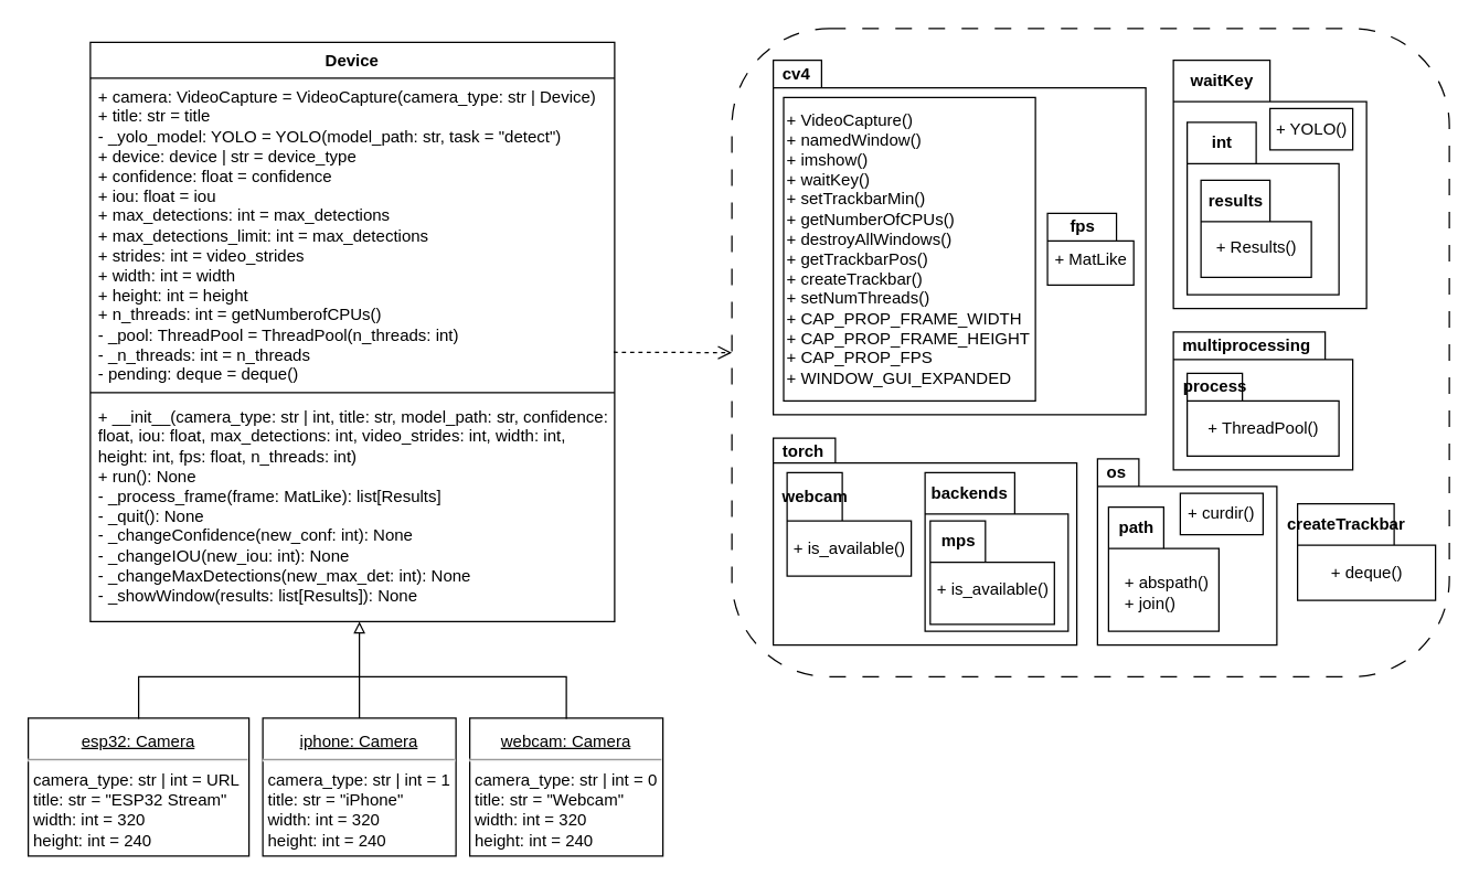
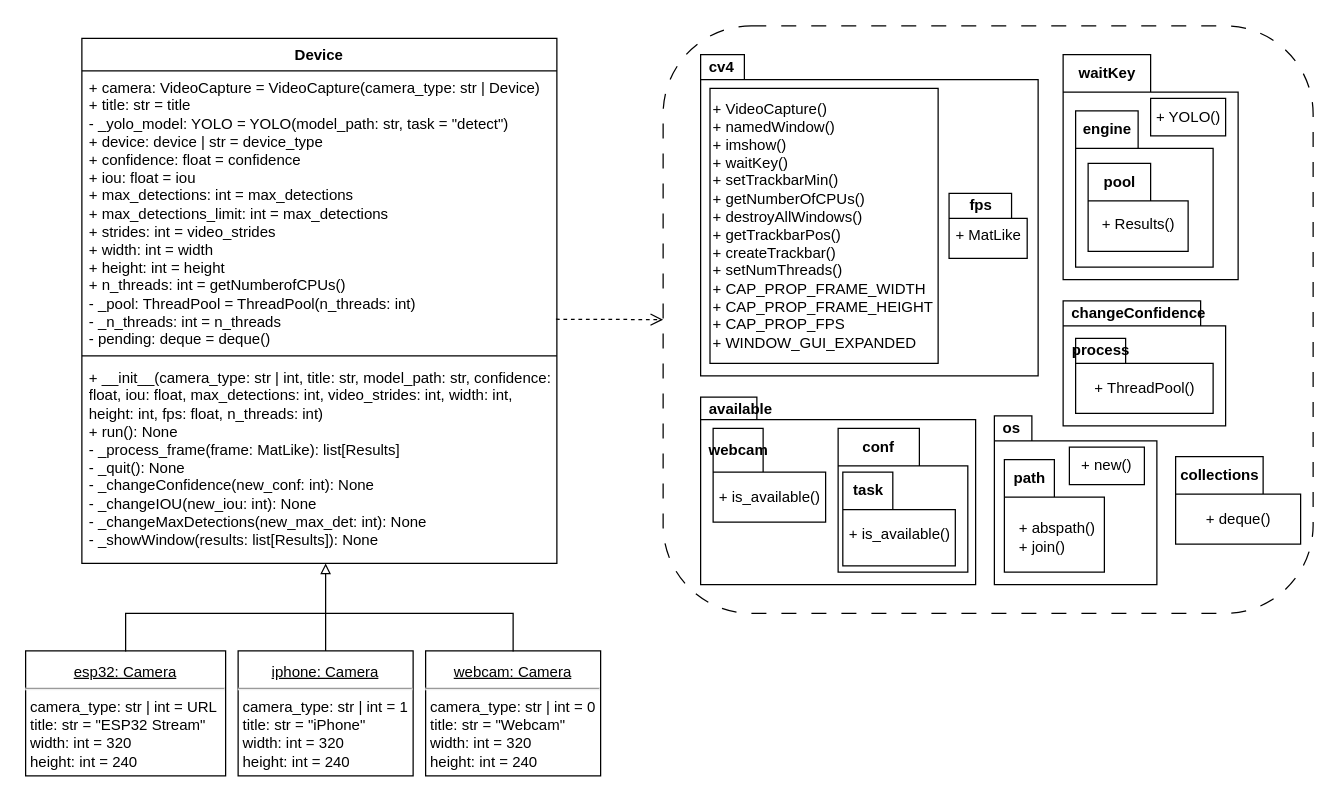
  <mxCell id="0" />
  <mxCell id="1" parent="0" />
  <mxCell id="2" value="" style="rounded=1;whiteSpace=wrap;html=1;fillColor=none;dashed=1;dashPattern=12 12;fontColor=#000000;strokeColor=#000000;" parent="1" vertex="1"><mxGeometry x="530" y="20" width="520" height="470" as="geometry" /></mxCell>
  <mxCell id="3" value="Device" style="swimlane;fontStyle=1;align=center;verticalAlign=top;childLayout=stackLayout;horizontal=1;startSize=26;horizontalStack=0;resizeParent=1;resizeParentMax=0;resizeLast=0;collapsible=1;marginBottom=0;whiteSpace=wrap;html=1;labelBackgroundColor=none;strokeColor=#000000;fillColor=none;fontColor=#000000;" parent="1" vertex="1"><mxGeometry x="65" y="30" width="380" height="420" as="geometry" /></mxCell>
  <mxCell id="4" value="&lt;div&gt;+ camera: VideoCapture = VideoCapture(camera_type: str | Device)&lt;br&gt;&lt;/div&gt;&lt;div&gt;+ title: str = title&lt;/div&gt;&lt;div&gt;- _yolo_model: YOLO = YOLO(model_path: str, task = &quot;detect&quot;)&lt;br&gt;&lt;/div&gt;&lt;div&gt;+ device: device | str = device_type&lt;/div&gt;&lt;div&gt;+ confidence: float = confidence&lt;/div&gt;&lt;div&gt;+ iou: float = iou&lt;/div&gt;&lt;div&gt;+ max_detections: int = max_detections&lt;/div&gt;&lt;div&gt;+ max_detections_limit: int = max_detections&lt;br&gt;&lt;/div&gt;&lt;div&gt;+ strides: int = video_strides&lt;/div&gt;&lt;div&gt;+ width: int = width&lt;/div&gt;&lt;div&gt;+ height: int = height&lt;/div&gt;&lt;div&gt;&lt;span style=&quot;&quot;&gt;+ n_threads: int = getNumberofCPUs()&lt;/span&gt;&lt;br&gt;&lt;/div&gt;&lt;div&gt;- _pool: ThreadPool = ThreadPool(n_threads: int)&lt;/div&gt;&lt;div&gt;- _n_threads: int = n_threads&lt;/div&gt;&lt;div&gt;- pending: deque = deque()&lt;br&gt;&lt;/div&gt;" style="text;strokeColor=none;fillColor=none;align=left;verticalAlign=top;spacingLeft=4;spacingRight=4;overflow=hidden;rotatable=0;points=[[0,0.5],[1,0.5]];portConstraint=eastwest;whiteSpace=wrap;html=1;labelBackgroundColor=none;fontColor=#000000;" parent="3" vertex="1"><mxGeometry y="26" width="380" height="224" as="geometry" /></mxCell>
  <mxCell id="5" value="" style="line;strokeWidth=1;fillColor=none;align=left;verticalAlign=middle;spacingTop=-1;spacingLeft=3;spacingRight=3;rotatable=0;labelPosition=right;points=[];portConstraint=eastwest;strokeColor=inherit;" parent="3" vertex="1"><mxGeometry y="250" width="380" height="8" as="geometry" /></mxCell>
  <mxCell id="6" value="&lt;div&gt;+ __init__(camera_type: str | int, title: str, model_path: str, confidence: float, iou: float, max_detections: int, video_strides: int, width: int, height: int, fps: float, n_threads: int)&lt;/div&gt;&lt;div&gt;+ run(): None&lt;br&gt;&lt;/div&gt;&lt;div&gt;- _process_frame(frame: MatLike): list[Results]&lt;br&gt;&lt;/div&gt;&lt;div&gt;- _quit(): None&lt;/div&gt;&lt;div&gt;- _changeConfidence(new_conf: int): None&lt;/div&gt;&lt;div&gt;- _changeIOU(new_iou: int): None&lt;/div&gt;&lt;div&gt;- _changeMaxDetections(new_max_det: int): None&lt;/div&gt;&lt;div&gt;- _showWindow(results: list[Results]): None&lt;br&gt;&lt;/div&gt;" style="text;strokeColor=none;fillColor=none;align=left;verticalAlign=top;spacingLeft=4;spacingRight=4;overflow=hidden;rotatable=0;points=[[0,0.5],[1,0.5]];portConstraint=eastwest;whiteSpace=wrap;html=1;labelBackgroundColor=none;fontColor=#000000;" parent="3" vertex="1"><mxGeometry y="258" width="380" height="162" as="geometry" /></mxCell>
- <mxCell id="7" value="&lt;b&gt;multiprocessing&lt;/b&gt;" style="shape=folder;xSize=90;align=left;spacingLeft=10;align=left;verticalAlign=top;spacingLeft=5;spacingTop=-4;tabWidth=110;tabHeight=20;tabPosition=left;html=1;recursiveResize=0;fontColor=#000000;fillColor=none;strokeColor=#000000;" parent="1" vertex="1"><mxGeometry x="850" y="240" width="130" height="100" as="geometry" /></mxCell>
- <mxCell id="8" value="&lt;b&gt;torch&lt;/b&gt;" style="shape=folder;xSize=90;align=left;spacingLeft=10;align=left;verticalAlign=top;spacingLeft=5;spacingTop=-4;tabWidth=45;tabHeight=18;tabPosition=left;html=1;recursiveResize=0;fontColor=#000000;fillColor=none;strokeColor=#000000;" parent="1" vertex="1"><mxGeometry x="560" y="317" width="220" height="150" as="geometry" /></mxCell>
- <mxCell id="9" value="backends" style="shape=folder;fontStyle=1;tabWidth=65;tabHeight=30;tabPosition=left;html=1;boundedLbl=1;labelInHeader=1;container=1;collapsible=0;recursiveResize=0;fillColor=none;fontColor=#000000;strokeColor=#000000;" parent="8" vertex="1"><mxGeometry x="110" y="25" width="103.75" height="115" as="geometry" /></mxCell>
- <mxCell id="10" value="mps" style="shape=folder;fontStyle=1;tabWidth=40;tabHeight=30;tabPosition=left;html=1;boundedLbl=1;labelInHeader=1;container=1;collapsible=0;fillColor=none;fontColor=#000000;strokeColor=#000000;" parent="9" vertex="1"><mxGeometry x="3.75" y="35" width="90" height="75" as="geometry" /></mxCell>
+ <mxCell id="7" value="&lt;b&gt;changeConfidence&lt;/b&gt;" style="shape=folder;xSize=90;align=left;spacingLeft=10;align=left;verticalAlign=top;spacingLeft=5;spacingTop=-4;tabWidth=110;tabHeight=20;tabPosition=left;html=1;recursiveResize=0;fontColor=#000000;fillColor=none;strokeColor=#000000;" parent="1" vertex="1"><mxGeometry x="850" y="240" width="130" height="100" as="geometry" /></mxCell>
+ <mxCell id="8" value="&lt;b&gt;available&lt;/b&gt;" style="shape=folder;xSize=90;align=left;spacingLeft=10;align=left;verticalAlign=top;spacingLeft=5;spacingTop=-4;tabWidth=45;tabHeight=18;tabPosition=left;html=1;recursiveResize=0;fontColor=#000000;fillColor=none;strokeColor=#000000;" parent="1" vertex="1"><mxGeometry x="560" y="317" width="220" height="150" as="geometry" /></mxCell>
+ <mxCell id="9" value="conf" style="shape=folder;fontStyle=1;tabWidth=65;tabHeight=30;tabPosition=left;html=1;boundedLbl=1;labelInHeader=1;container=1;collapsible=0;recursiveResize=0;fillColor=none;fontColor=#000000;strokeColor=#000000;" parent="8" vertex="1"><mxGeometry x="110" y="25" width="103.75" height="115" as="geometry" /></mxCell>
+ <mxCell id="10" value="task" style="shape=folder;fontStyle=1;tabWidth=40;tabHeight=30;tabPosition=left;html=1;boundedLbl=1;labelInHeader=1;container=1;collapsible=0;fillColor=none;fontColor=#000000;strokeColor=#000000;" parent="9" vertex="1"><mxGeometry x="3.75" y="35" width="90" height="75" as="geometry" /></mxCell>
  <mxCell id="11" value="&lt;span style=&quot;text-align: left;&quot;&gt;+&amp;nbsp;&lt;/span&gt;is_available()" style="html=1;strokeColor=none;resizeWidth=1;resizeHeight=1;fillColor=none;part=1;connectable=0;allowArrows=0;deletable=0;fontColor=#000000;" parent="10" vertex="1"><mxGeometry width="90" height="40" relative="1" as="geometry"><mxPoint y="30" as="offset" /></mxGeometry></mxCell>
  <mxCell id="12" value="webcam" style="shape=folder;fontStyle=1;tabWidth=40;tabHeight=35;tabPosition=left;html=1;boundedLbl=1;labelInHeader=1;container=1;collapsible=0;fillColor=none;fontColor=#000000;strokeColor=#000000;" parent="8" vertex="1"><mxGeometry x="10" y="25" width="90" height="75" as="geometry" /></mxCell>
  <mxCell id="13" value="&lt;span style=&quot;text-align: left;&quot;&gt;+&amp;nbsp;&lt;/span&gt;is_available()" style="html=1;strokeColor=none;resizeWidth=1;resizeHeight=1;fillColor=none;part=1;connectable=0;allowArrows=0;deletable=0;fontColor=#000000;" parent="12" vertex="1"><mxGeometry width="90" height="30" relative="1" as="geometry"><mxPoint y="40" as="offset" /></mxGeometry></mxCell>
  <mxCell id="14" value="waitKey" style="shape=folder;fontStyle=1;tabWidth=70;tabHeight=30;tabPosition=left;html=1;boundedLbl=1;labelInHeader=1;container=1;collapsible=0;recursiveResize=0;fillColor=none;fontColor=#000000;strokeColor=#000000;" parent="1" vertex="1"><mxGeometry x="850" y="43" width="140" height="180" as="geometry" /></mxCell>
  <mxCell id="15" value="+ YOLO()" style="html=1;fillColor=none;fontColor=#000000;strokeColor=#000000;" parent="14" vertex="1"><mxGeometry width="60" height="30" relative="1" as="geometry"><mxPoint x="70" y="35" as="offset" /></mxGeometry></mxCell>
- <mxCell id="16" value="int" style="shape=folder;fontStyle=1;tabWidth=50;tabHeight=30;tabPosition=left;html=1;boundedLbl=1;labelInHeader=1;container=1;collapsible=0;recursiveResize=0;fillColor=none;fontColor=#000000;strokeColor=#000000;" parent="14" vertex="1"><mxGeometry x="10" y="45" width="110" height="125" as="geometry" /></mxCell>
+ <mxCell id="16" value="engine" style="shape=folder;fontStyle=1;tabWidth=50;tabHeight=30;tabPosition=left;html=1;boundedLbl=1;labelInHeader=1;container=1;collapsible=0;recursiveResize=0;fillColor=none;fontColor=#000000;strokeColor=#000000;" parent="14" vertex="1"><mxGeometry x="10" y="45" width="110" height="125" as="geometry" /></mxCell>
  <mxCell id="17" value="process" style="shape=folder;fontStyle=1;tabWidth=40;tabHeight=20;tabPosition=left;html=1;boundedLbl=1;labelInHeader=1;container=1;collapsible=0;fillColor=none;fontColor=#000000;strokeColor=#000000;" parent="1" vertex="1"><mxGeometry x="860" y="270" width="110" height="60" as="geometry" /></mxCell>
  <mxCell id="18" value="&lt;span style=&quot;text-align: left;&quot;&gt;+&amp;nbsp;&lt;/span&gt;ThreadPool()" style="html=1;strokeColor=none;resizeWidth=1;resizeHeight=1;fillColor=none;part=1;connectable=0;allowArrows=0;deletable=0;fontColor=#000000;" parent="17" vertex="1"><mxGeometry width="110.0" height="40" relative="1" as="geometry"><mxPoint y="20" as="offset" /></mxGeometry></mxCell>
  <mxCell id="19" value="&lt;b&gt;cv4&lt;/b&gt;" style="shape=folder;xSize=90;align=left;spacingLeft=10;align=left;verticalAlign=top;spacingLeft=5;spacingTop=-4;tabWidth=35;tabHeight=20;tabPosition=left;html=1;recursiveResize=0;fillColor=none;fontColor=#000000;strokeColor=#000000;" parent="1" vertex="1"><mxGeometry x="560" y="43" width="270" height="257" as="geometry" /></mxCell>
  <mxCell id="20" value="fps" style="shape=folder;fontStyle=1;tabWidth=50;tabHeight=20;tabPosition=left;html=1;boundedLbl=1;labelInHeader=1;container=1;collapsible=0;fillColor=none;fontColor=#000000;strokeColor=#000000;" parent="1" vertex="1"><mxGeometry x="758.75" y="154" width="62.5" height="52" as="geometry" /></mxCell>
  <mxCell id="21" value="+ MatLike" style="html=1;strokeColor=none;resizeWidth=1;resizeHeight=1;fillColor=none;part=1;connectable=0;allowArrows=0;deletable=0;fontColor=#000000;" parent="20" vertex="1"><mxGeometry width="62.5" height="30" relative="1" as="geometry"><mxPoint y="19" as="offset" /></mxGeometry></mxCell>
  <mxCell id="22" value="+ VideoCapture()&lt;br&gt;+ namedWindow()&lt;br&gt;+&amp;nbsp;imshow()&lt;br&gt;+&amp;nbsp;waitKey()&lt;br&gt;+&amp;nbsp;setTrackbarMin()&lt;br&gt;+&amp;nbsp;getNumberOfCPUs()&lt;br&gt;+&amp;nbsp;destroyAllWindows()&lt;br&gt;+&amp;nbsp;getTrackbarPos()&lt;br&gt;+&amp;nbsp;createTrackbar()&lt;br&gt;+&amp;nbsp;setNumThreads()&lt;br&gt;+&amp;nbsp;CAP_PROP_FRAME_WIDTH&lt;br&gt;+&amp;nbsp;CAP_PROP_FRAME_HEIGHT&lt;br&gt;+&amp;nbsp;CAP_PROP_FPS&lt;br&gt;+&amp;nbsp;WINDOW_GUI_EXPANDED" style="rounded=0;whiteSpace=wrap;html=1;fillColor=none;align=left;strokeColor=#000000;fontColor=#000000;" parent="1" vertex="1"><mxGeometry x="567.5" y="70" width="182.5" height="220" as="geometry" /></mxCell>
- <mxCell id="23" value="createTrackbar" style="shape=folder;fontStyle=1;tabWidth=70;tabHeight=30;tabPosition=left;html=1;boundedLbl=1;labelInHeader=1;container=1;collapsible=0;fillColor=none;strokeColor=#000000;fontColor=#000000;" parent="1" vertex="1"><mxGeometry x="940" y="364.5" width="100" height="70" as="geometry" /></mxCell>
+ <mxCell id="23" value="collections" style="shape=folder;fontStyle=1;tabWidth=70;tabHeight=30;tabPosition=left;html=1;boundedLbl=1;labelInHeader=1;container=1;collapsible=0;fillColor=none;strokeColor=#000000;fontColor=#000000;" parent="1" vertex="1"><mxGeometry x="940" y="364.5" width="100" height="70" as="geometry" /></mxCell>
  <mxCell id="24" value="&lt;span style=&quot;text-align: left;&quot;&gt;+&amp;nbsp;&lt;/span&gt;deque()" style="html=1;strokeColor=none;resizeWidth=1;resizeHeight=1;fillColor=none;part=1;connectable=0;allowArrows=0;deletable=0;fontColor=#000000;" parent="23" vertex="1"><mxGeometry width="100" height="40" relative="1" as="geometry"><mxPoint y="30" as="offset" /></mxGeometry></mxCell>
  <mxCell id="25" value="&lt;b&gt;os&lt;/b&gt;" style="shape=folder;xSize=90;align=left;spacingLeft=10;align=left;verticalAlign=top;spacingLeft=5;spacingTop=-4;tabWidth=30;tabHeight=20;tabPosition=left;html=1;recursiveResize=0;fontColor=#000000;fillColor=none;strokeColor=#000000;" parent="1" vertex="1"><mxGeometry x="795" y="332" width="130" height="135" as="geometry" /></mxCell>
- <mxCell id="26" value="&lt;span style=&quot;text-align: left;&quot;&gt;+&amp;nbsp;&lt;/span&gt;curdir()" style="rounded=0;whiteSpace=wrap;html=1;fillColor=none;fontColor=#000000;strokeColor=#000000;" parent="25" vertex="1"><mxGeometry x="60" y="25" width="60" height="30" as="geometry" /></mxCell>
+ <mxCell id="26" value="&lt;span style=&quot;text-align: left;&quot;&gt;+&amp;nbsp;&lt;/span&gt;new()" style="rounded=0;whiteSpace=wrap;html=1;fillColor=none;fontColor=#000000;strokeColor=#000000;" parent="25" vertex="1"><mxGeometry x="60" y="25" width="60" height="30" as="geometry" /></mxCell>
  <mxCell id="27" value="path" style="shape=folder;fontStyle=1;tabWidth=40;tabHeight=30;tabPosition=left;html=1;boundedLbl=1;labelInHeader=1;container=1;collapsible=0;fillColor=none;fontColor=#000000;strokeColor=#000000;" parent="25" vertex="1"><mxGeometry x="8" y="35" width="80" height="90" as="geometry" /></mxCell>
  <mxCell id="28" value="&lt;span style=&quot;&quot;&gt;+&amp;nbsp;&lt;/span&gt;abspath()&lt;br&gt;&lt;span style=&quot;&quot;&gt;+&amp;nbsp;&lt;/span&gt;join()" style="html=1;strokeColor=none;resizeWidth=1;resizeHeight=1;fillColor=none;part=1;connectable=0;allowArrows=0;deletable=0;align=left;fontColor=#000000;" parent="27" vertex="1"><mxGeometry width="70" height="63" relative="1" as="geometry"><mxPoint x="10" y="30" as="offset" /></mxGeometry></mxCell>
  <mxCell id="29" value="" style="endArrow=open;startArrow=none;endFill=0;startFill=0;endSize=8;html=1;verticalAlign=bottom;dashed=1;labelBackgroundColor=none;entryX=0;entryY=0.5;entryDx=0;entryDy=0;exitX=0.998;exitY=0.887;exitDx=0;exitDy=0;exitPerimeter=0;fontColor=#000000;strokeColor=#000000;" parent="1" source="4" target="2" edge="1"><mxGeometry width="160" relative="1" as="geometry"><mxPoint x="460" y="255" as="sourcePoint" /><mxPoint x="560" y="260" as="targetPoint" /></mxGeometry></mxCell>
  <mxCell id="30" value="" style="shape=partialRectangle;whiteSpace=wrap;html=1;bottom=1;right=1;left=1;top=0;fillColor=none;routingCenterX=-0.5;rotation=-180;fontColor=#000000;strokeColor=#000000;" parent="1" vertex="1"><mxGeometry x="100" y="490" width="310" height="30" as="geometry" /></mxCell>
  <mxCell id="31" value="" style="endArrow=block;html=1;endFill=0;exitX=0.5;exitY=0;exitDx=0;exitDy=0;fontColor=#000000;strokeColor=#000000;labelBackgroundColor=none;" parent="1" source="35" edge="1"><mxGeometry width="50" height="50" relative="1" as="geometry"><mxPoint x="675" y="480" as="sourcePoint" /><mxPoint x="260" y="450" as="targetPoint" /></mxGeometry></mxCell>
- <mxCell id="32" value="results" style="shape=folder;fontStyle=1;tabWidth=50;tabHeight=30;tabPosition=left;html=1;boundedLbl=1;labelInHeader=1;container=1;collapsible=0;fillColor=none;fontColor=#000000;strokeColor=#000000;" parent="1" vertex="1"><mxGeometry x="870" y="130" width="80" height="70.34" as="geometry" /></mxCell>
+ <mxCell id="32" value="pool" style="shape=folder;fontStyle=1;tabWidth=50;tabHeight=30;tabPosition=left;html=1;boundedLbl=1;labelInHeader=1;container=1;collapsible=0;fillColor=none;fontColor=#000000;strokeColor=#000000;" parent="1" vertex="1"><mxGeometry x="870" y="130" width="80" height="70.34" as="geometry" /></mxCell>
  <mxCell id="33" value="&lt;span style=&quot;text-align: left;&quot;&gt;+&amp;nbsp;&lt;/span&gt;Results()" style="html=1;strokeColor=none;resizeWidth=1;resizeHeight=1;fillColor=none;part=1;connectable=0;allowArrows=0;deletable=0;fontColor=#000000;" parent="32" vertex="1"><mxGeometry width="80" height="37.515" relative="1" as="geometry"><mxPoint y="30" as="offset" /></mxGeometry></mxCell>
  <mxCell id="34" value="&lt;p style=&quot;margin:0px;margin-top:10px;text-align:center;text-decoration:underline;&quot;&gt;esp32: Camera&lt;br&gt;&lt;/p&gt;&lt;hr&gt;&lt;p style=&quot;margin:0px;margin-top:4px;margin-left:4px;text-align:left;&quot;&gt;camera_type: str | int = URL&lt;br&gt;&lt;span style=&quot;&quot;&gt;title: str = &quot;ESP32 Stream&quot;&lt;br&gt;&lt;/span&gt;&lt;span style=&quot;&quot;&gt;width: int = 320&lt;br&gt;&lt;/span&gt;&lt;span style=&quot;&quot;&gt;height: int = 240&lt;/span&gt;&lt;/p&gt;" style="shape=rect;html=1;overflow=fill;whiteSpace=wrap;labelBackgroundColor=none;fillColor=none;fontColor=#000000;strokeColor=#000000;" parent="1" vertex="1"><mxGeometry x="20" y="520" width="160" height="100" as="geometry" /></mxCell>
  <mxCell id="35" value="&lt;p style=&quot;margin:0px;margin-top:10px;text-align:center;text-decoration:underline;&quot;&gt;iphone: Camera&lt;br&gt;&lt;/p&gt;&lt;hr&gt;&lt;p style=&quot;margin:0px;margin-top:4px;margin-left:4px;text-align:left;&quot;&gt;camera_type: str | int = 1&lt;br&gt;&lt;span style=&quot;&quot;&gt;title: str = &quot;iPhone&quot;&lt;br&gt;&lt;/span&gt;&lt;span style=&quot;&quot;&gt;width: int = 320&lt;br&gt;&lt;/span&gt;&lt;span style=&quot;&quot;&gt;height: int = 240&lt;/span&gt;&lt;/p&gt;" style="shape=rect;html=1;overflow=fill;whiteSpace=wrap;labelBackgroundColor=none;fillColor=none;fontColor=#000000;strokeColor=#000000;" parent="1" vertex="1"><mxGeometry x="190" y="520" width="140" height="100" as="geometry" /></mxCell>
  <mxCell id="36" value="&lt;p style=&quot;margin:0px;margin-top:10px;text-align:center;text-decoration:underline;&quot;&gt;webcam: Camera&lt;br&gt;&lt;/p&gt;&lt;hr&gt;&lt;p style=&quot;margin:0px;margin-top:4px;margin-left:4px;text-align:left;&quot;&gt;camera_type: str | int = 0&lt;br&gt;&lt;span style=&quot;&quot;&gt;title: str = &quot;Webcam&quot;&lt;br&gt;&lt;/span&gt;&lt;span style=&quot;&quot;&gt;width: int = 320&lt;br&gt;&lt;/span&gt;&lt;span style=&quot;&quot;&gt;height: int = 240&lt;/span&gt;&lt;/p&gt;" style="shape=rect;html=1;overflow=fill;whiteSpace=wrap;labelBackgroundColor=none;fillColor=none;fontColor=#000000;strokeColor=#000000;" parent="1" vertex="1"><mxGeometry x="340" y="520" width="140" height="100" as="geometry" /></mxCell>
